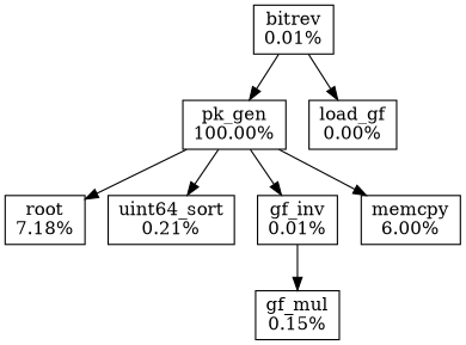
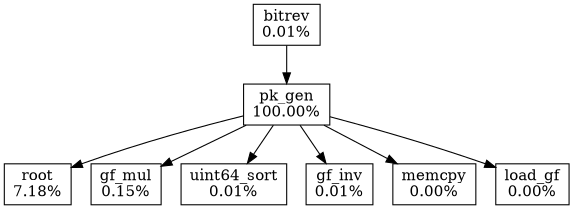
  digraph {
    node [shape=box]
    n1 [label="pk_gen\n100.00%"]
    n2 [label="root\n7.18%"]
    n3 [label="gf_mul\n0.15%"]
-   n4 [label="uint64_sort\n0.21%"]
+   n4 [label="uint64_sort\n0.01%"]
    n5 [label="gf_inv\n0.01%"]
    n6 [label="bitrev\n0.01%"]
-   n7 [label="memcpy\n6.00%"]
+   n7 [label="memcpy\n0.00%"]
    n8 [label="load_gf\n0.00%"]
    subgraph sub_1 {
      n1
      n2
      n3
      n4
      n5
      n6
      n7
      n8
    }
    n1 -> n2
-   n5 -> n3
+   n1 -> n3
    n1 -> n4
    n1 -> n5
    n1 -> n7
-   n6 -> n8
+   n1 -> n8
    n6 -> n1
  }
